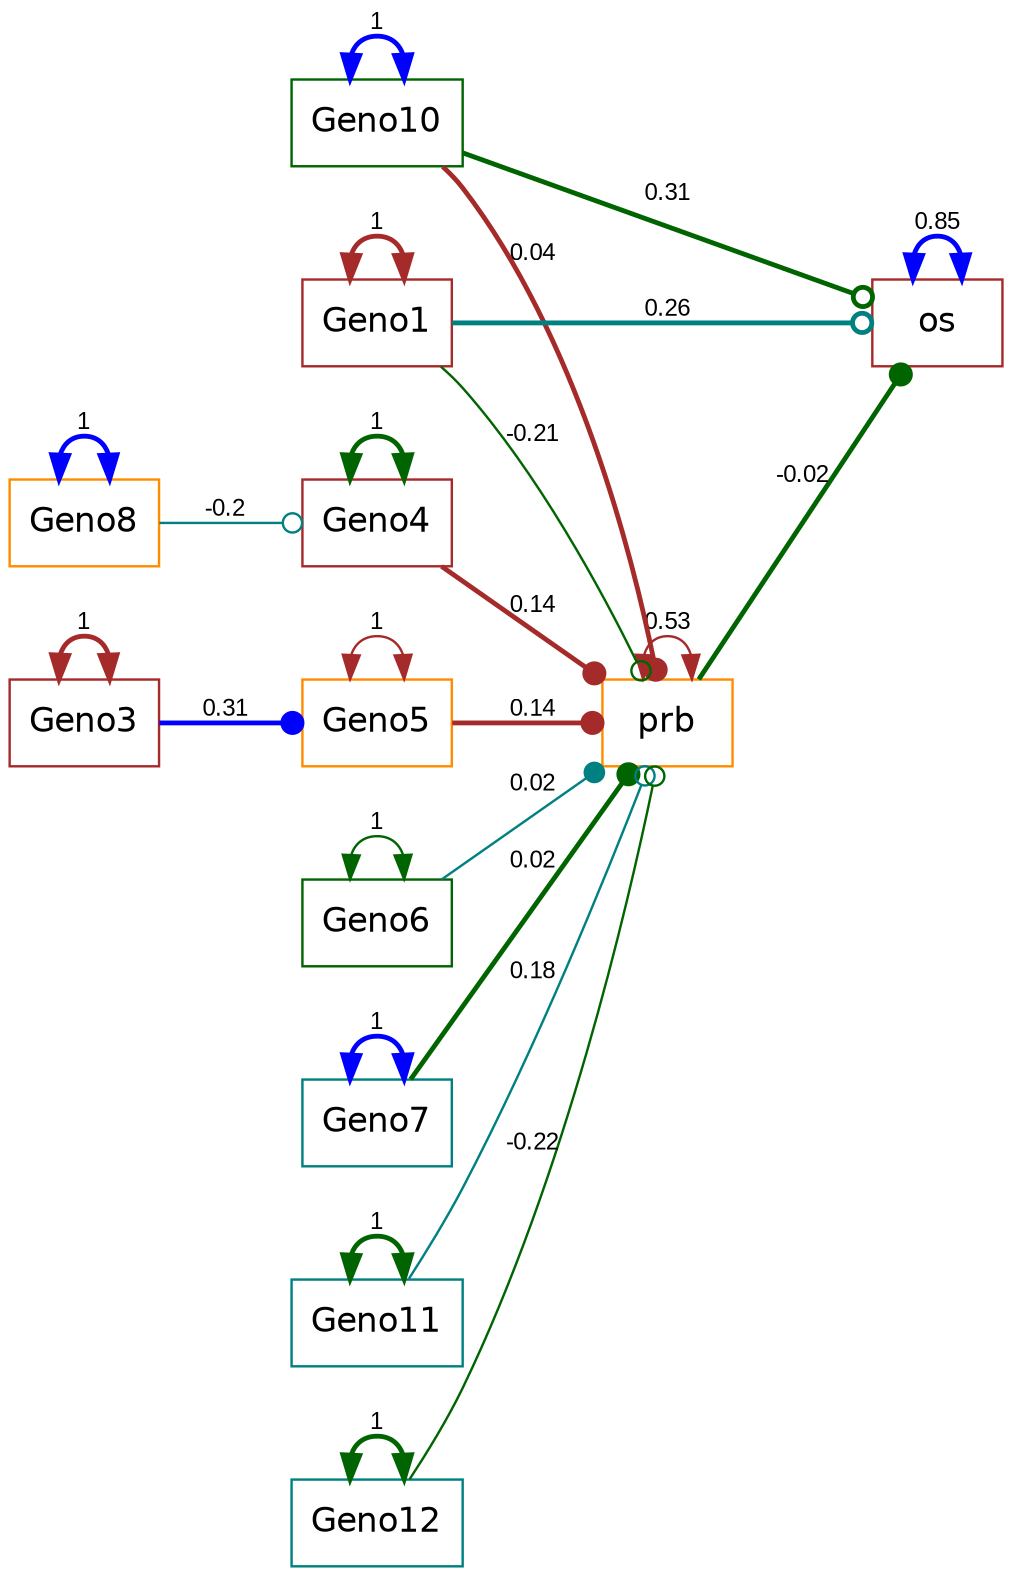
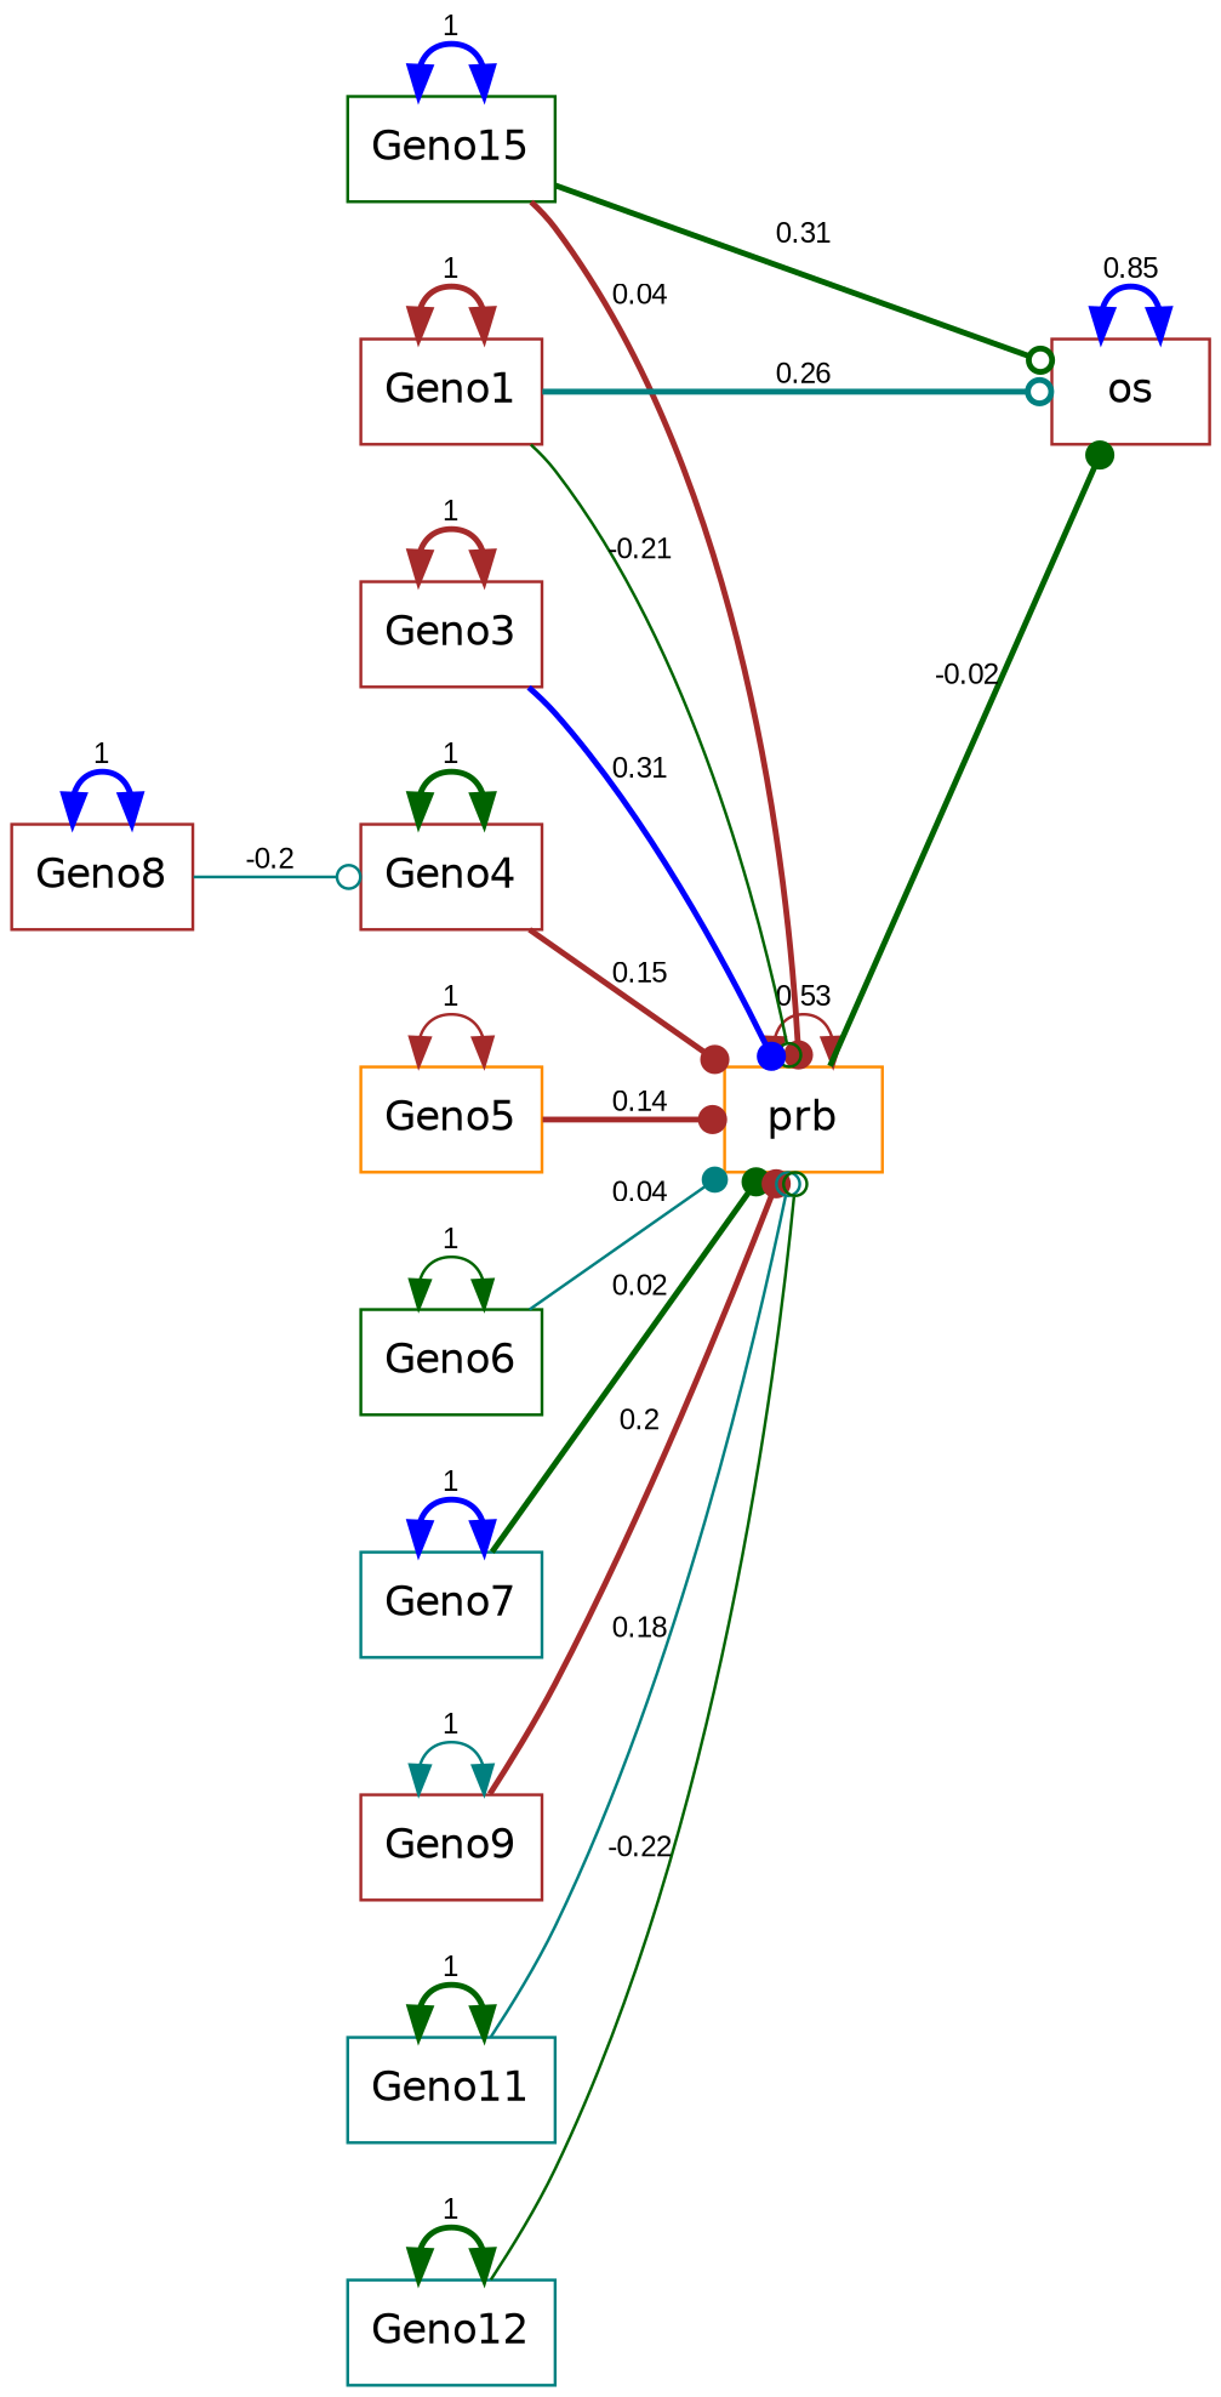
  digraph {
    rankdir=LR
    node [color=brown fontname=Helvetica fontsize=14 shape=box]
    edge [color=darkgreen fontname=Arial fontsize=10 style=bold]
    prb [color=darkorange]
    os
-   Geno10 [color=darkgreen]
+   Geno10 [color=darkgreen label=Geno15]
    Geno1
    Geno3
    Geno4
    Geno5 [color=darkorange]
    Geno6 [color=darkgreen]
    Geno7 [color=teal]
-   Geno8 [color=darkorange]
+   Geno8
+   Geno9
    Geno11 [color=teal]
    Geno12 [color=teal]
    prb -> prb [color=brown dir=both label=0.53 style=solid]
    prb -> os [arrowhead=dot label=-0.02]
    os -> os [color=blue dir=both label=0.85]
    Geno10 -> prb [arrowhead=dot color=brown label=0.04]
    Geno10 -> os [arrowhead=odot label=0.31]
    Geno10 -> Geno10 [color=blue dir=both label=1]
    Geno1 -> prb [arrowhead=odot label=-0.21 style=solid]
    Geno1 -> os [arrowhead=odot color=teal label=0.26]
    Geno1 -> Geno1 [color=brown dir=both label=1]
-   Geno3 -> Geno5 [arrowhead=dot color=blue label=0.31]
+   Geno3 -> prb [arrowhead=dot color=blue label=0.31]
    Geno3 -> Geno3 [color=brown dir=both label=1]
-   Geno4 -> prb [arrowhead=dot color=brown label=0.14]
+   Geno4 -> prb [arrowhead=dot color=brown label=0.15]
    Geno4 -> Geno4 [dir=both label=1]
    Geno5 -> prb [arrowhead=dot color=brown label=0.14]
    Geno5 -> Geno5 [color=brown dir=both label=1 style=solid]
-   Geno6 -> prb [arrowhead=dot color=teal label=0.02 style=solid]
+   Geno6 -> prb [arrowhead=dot color=teal label=0.04 style=solid]
    Geno6 -> Geno6 [dir=both label=1 style=solid]
    Geno7 -> prb [arrowhead=dot label=0.02]
    Geno7 -> Geno7 [color=blue dir=both label=1]
    Geno8 -> Geno4 [arrowhead=odot color=teal label=-0.2 style=solid]
    Geno8 -> Geno8 [color=blue dir=both label=1]
+   Geno9 -> prb [arrowhead=dot color=brown label=0.2]
+   Geno9 -> Geno9 [color=teal dir=both label=1 style=solid]
    Geno11 -> prb [arrowhead=odot color=teal label=0.18 style=solid]
    Geno11 -> Geno11 [dir=both label=1]
    Geno12 -> prb [arrowhead=odot label=-0.22 style=solid]
    Geno12 -> Geno12 [dir=both label=1]
  }
